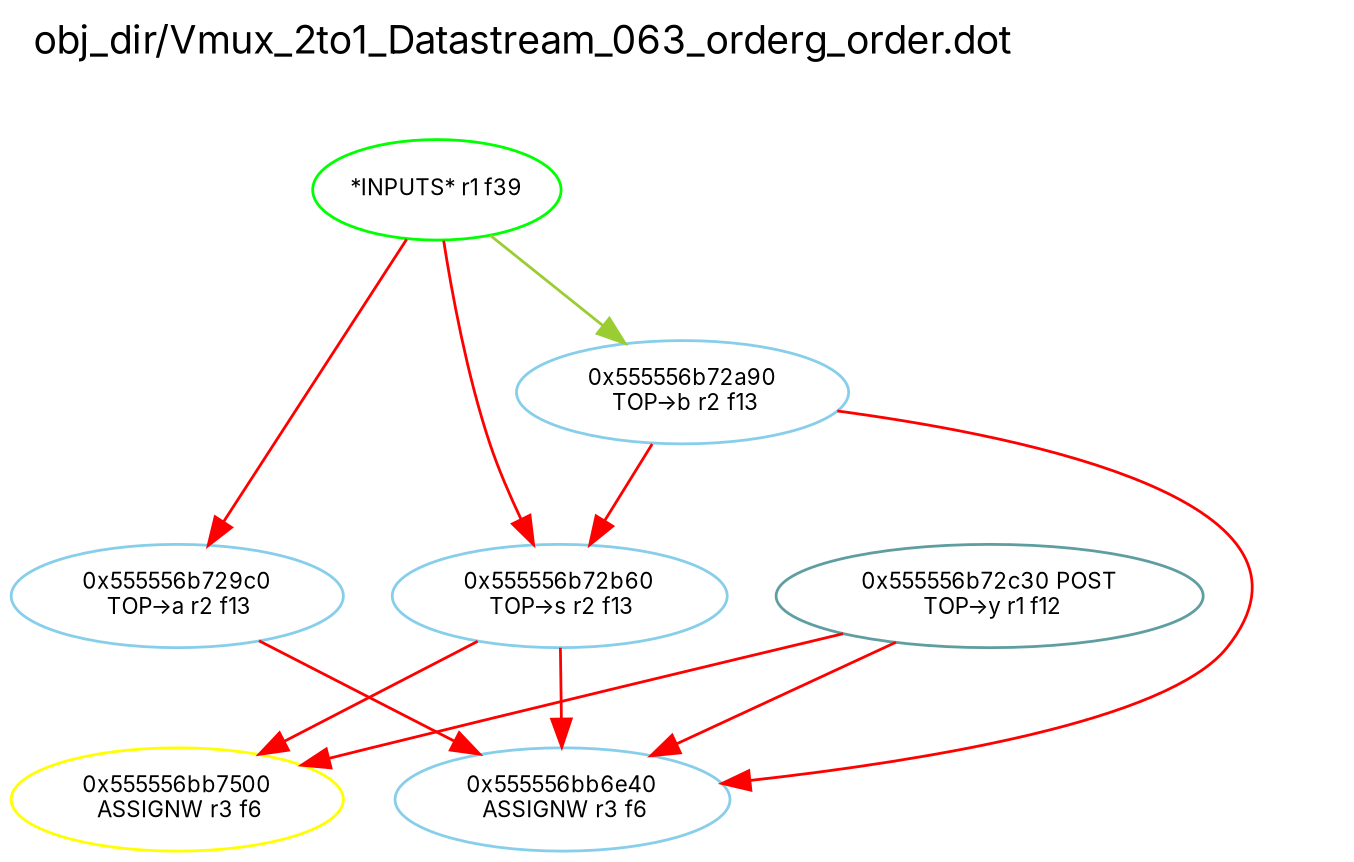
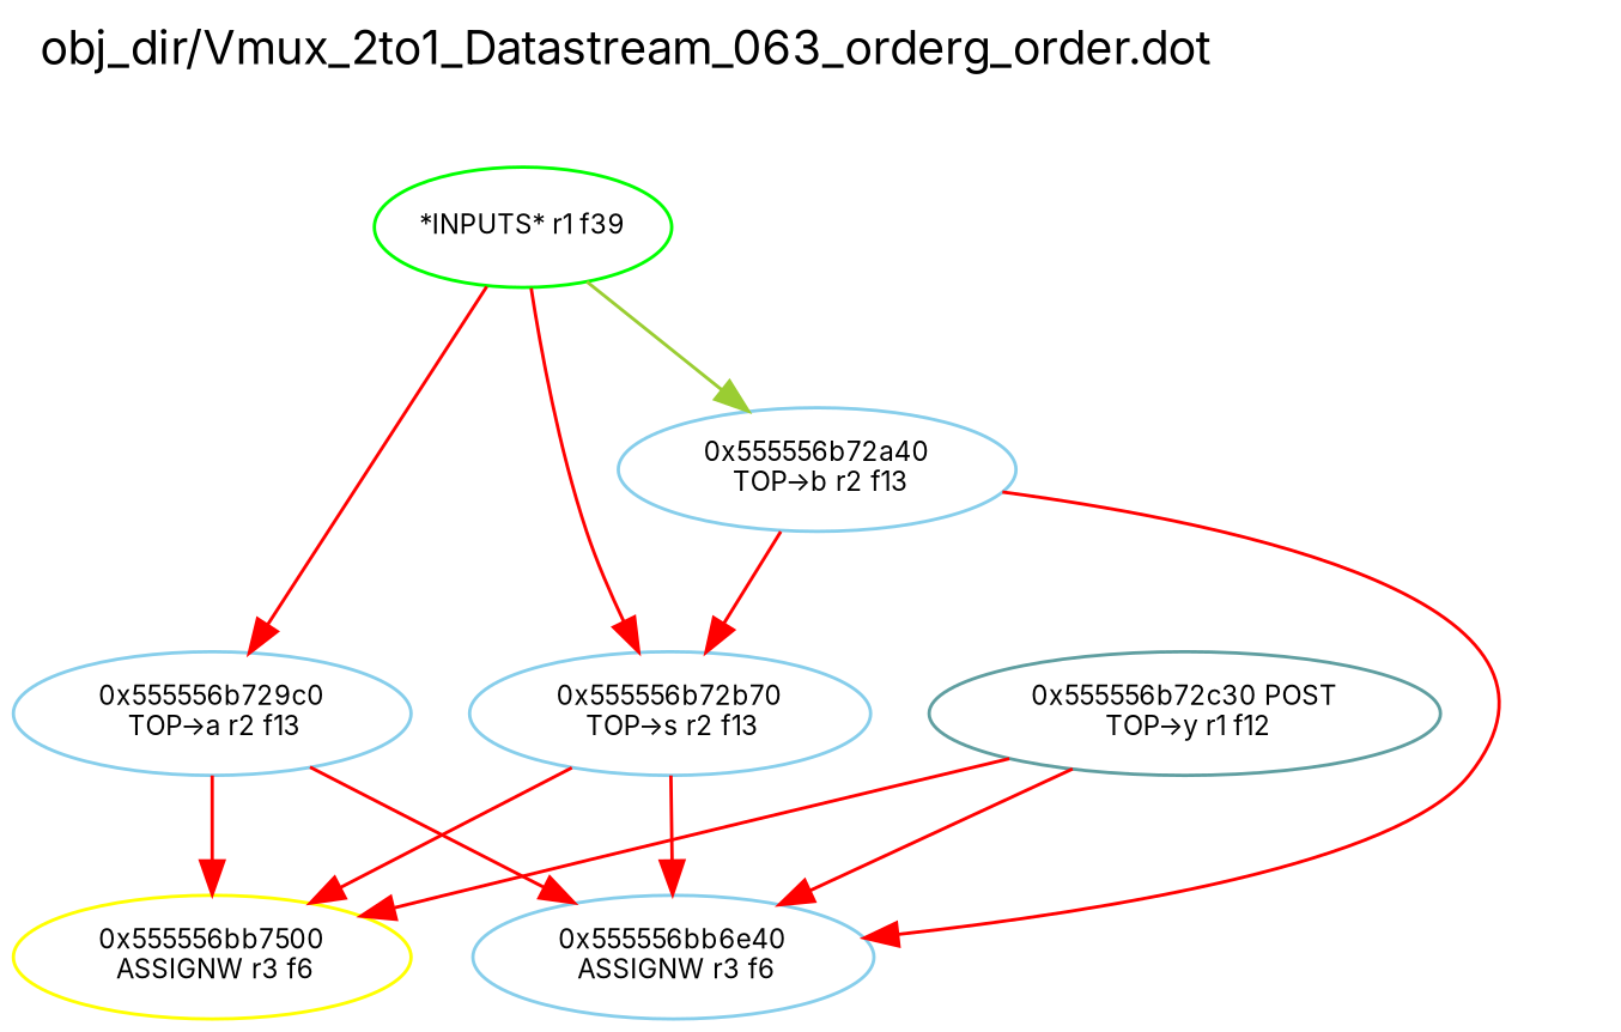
  digraph {
    fontname=Inter
    label="obj_dir/Vmux_2to1_Datastream_063_orderg_order.dot"
    labeljust=l
    labelloc=t
    rankdir=TB
    node [color=skyblue fontname=Inter fontsize=8]
    edge [color=red fontname=Inter fontsize=8 weight=8]
    n1 [color=CadetBlue label="0x555556b72c30 POST\n TOP->y r1 f12"]
    n2 [label="0x555556bb6e40\n ASSIGNW r3 f6"]
    n3 [color=yellow label="0x555556bb7500\n ASSIGNW r3 f6"]
    n4 [color=green label="*INPUTS* r1 f39"]
    n5 [label="0x555556b729c0\n TOP->a r2 f13"]
-   n6 [label="0x555556b72a90\n TOP->b r2 f13"]
-   n7 [label="0x555556b72b60\n TOP->s r2 f13"]
+   n6 [label="0x555556b72a40\n TOP->b r2 f13"]
+   n7 [label="0x555556b72b70\n TOP->s r2 f13"]
    n1 -> n2 [weight=2]
    n1 -> n3 [weight=2]
    n4 -> n5 [weight=1]
    n4 -> n6 [color=yellowGreen weight=1]
    n4 -> n7 [weight=1]
    n5 -> n2
+   n5 -> n3
    n6 -> n2
    n6 -> n7
    n7 -> n2
    n7 -> n3
  }
